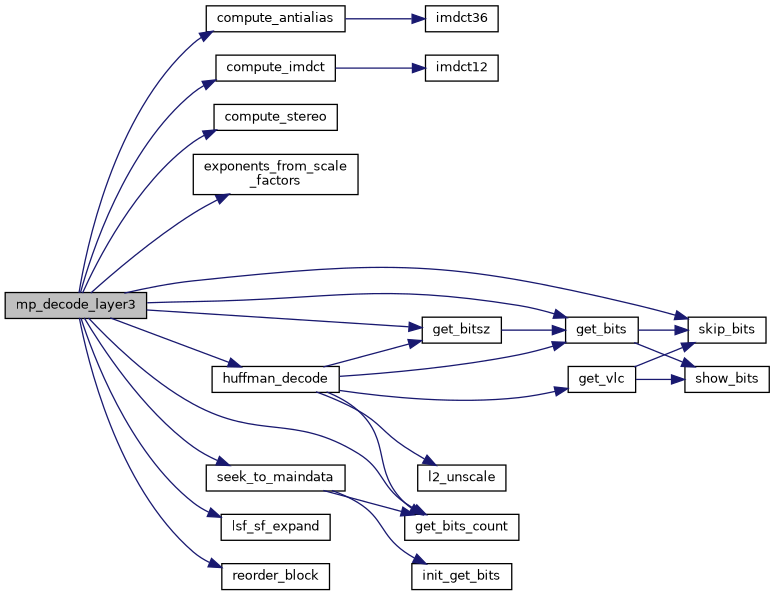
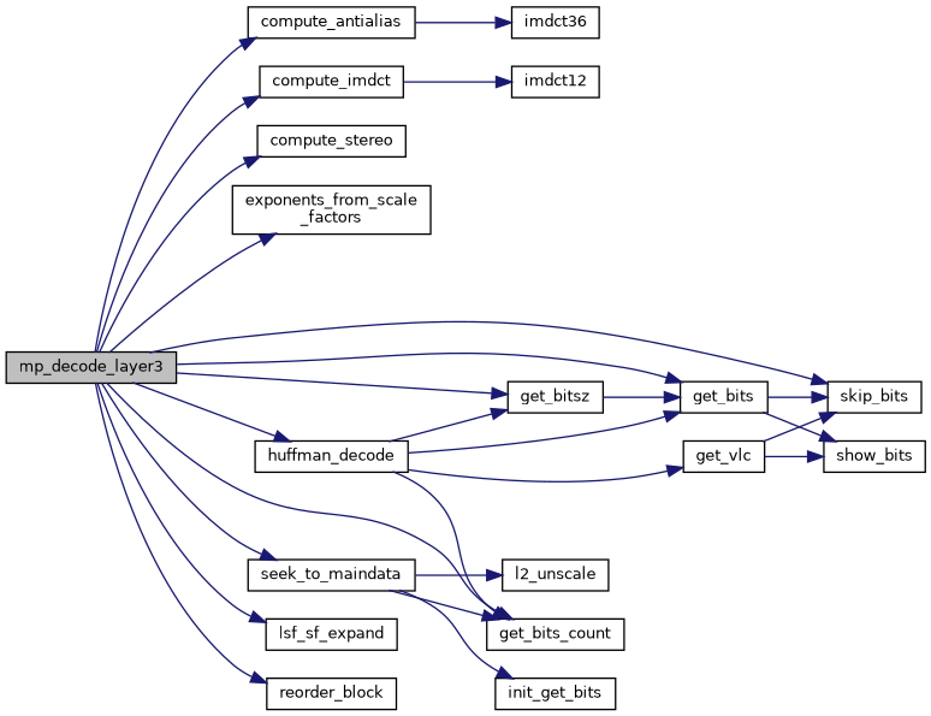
  digraph {
    rankdir=LR
    node [color=black fontname=Helvetica fontsize=10 shape=record]
    edge [color=midnightblue fontname=Helvetica fontsize=10 labelfontname=Helvetica labelfontsize=10 style=solid]
    n1 [fillcolor=grey75 fontcolor=black height=0.2 label=mp_decode_layer3 style=filled width=0.4]
    n2 [height=0.2 label=compute_antialias width=0.4]
    n3 [height=0.2 label=compute_imdct width=0.4]
    n4 [height=0.2 label=compute_stereo width=0.4]
    n5 [height=0.2 label="exponents_from_scale\l_factors" width=0.4]
    n6 [height=0.2 label=get_bits width=0.4]
    n7 [height=0.2 label=skip_bits width=0.4]
    n8 [height=0.2 label=get_bits_count width=0.4]
    n9 [height=0.2 label=get_bitsz width=0.4]
    n10 [height=0.2 label=huffman_decode width=0.4]
    n11 [height=0.2 label=lsf_sf_expand width=0.4]
    n12 [height=0.2 label=reorder_block width=0.4]
    n13 [height=0.2 label=seek_to_maindata width=0.4]
    n14 [height=0.2 label=imdct36 width=0.4]
    n15 [height=0.2 label=imdct12 width=0.4]
    n16 [height=0.2 label=show_bits width=0.4]
    n17 [height=0.2 label=get_vlc width=0.4]
    n18 [height=0.2 label=l2_unscale width=0.4]
    n19 [height=0.2 label=init_get_bits width=0.4]
    n1 -> n2
    n1 -> n3
    n1 -> n4
    n1 -> n5
    n1 -> n6
    n1 -> n7
    n1 -> n8
    n1 -> n9
    n1 -> n10
    n1 -> n11
    n1 -> n12
    n1 -> n13
    n2 -> n14
    n3 -> n15
    n6 -> n7
    n6 -> n16
    n9 -> n6
    n10 -> n6
    n10 -> n8
    n10 -> n9
    n10 -> n17
-   n10 -> n18
+   n13 -> n18
    n13 -> n8
    n13 -> n19
    n17 -> n7
    n17 -> n16
  }
